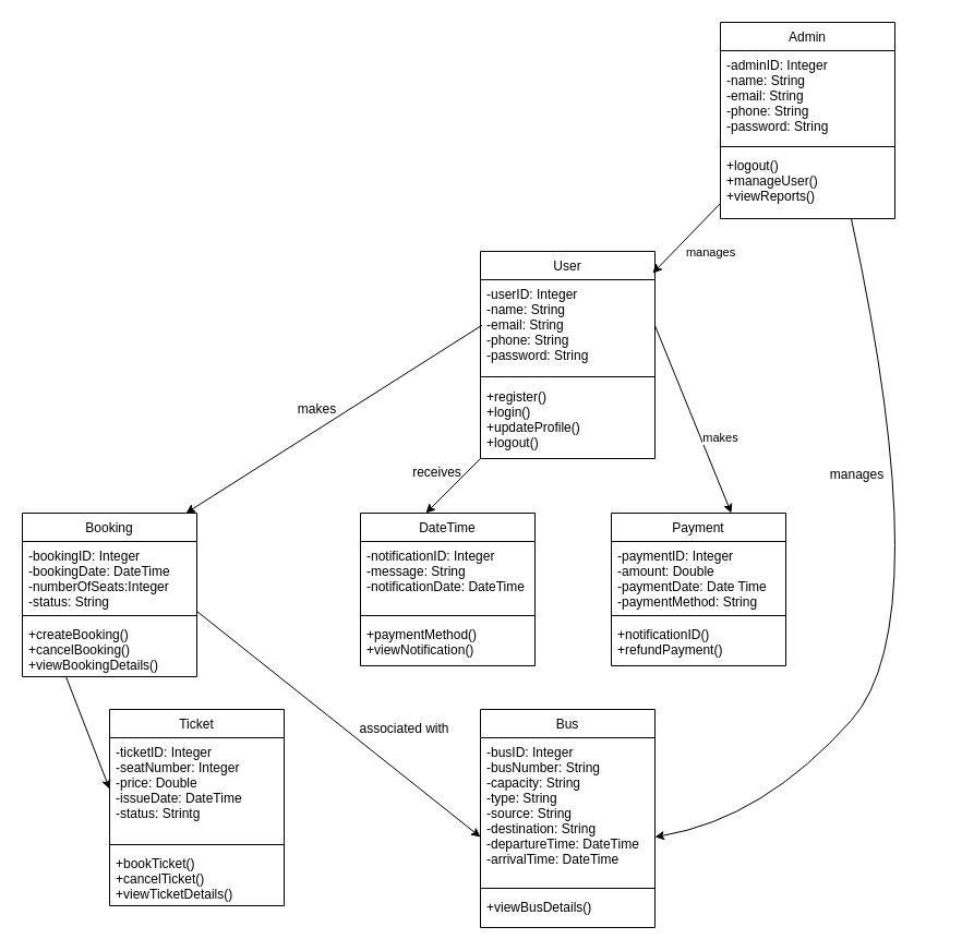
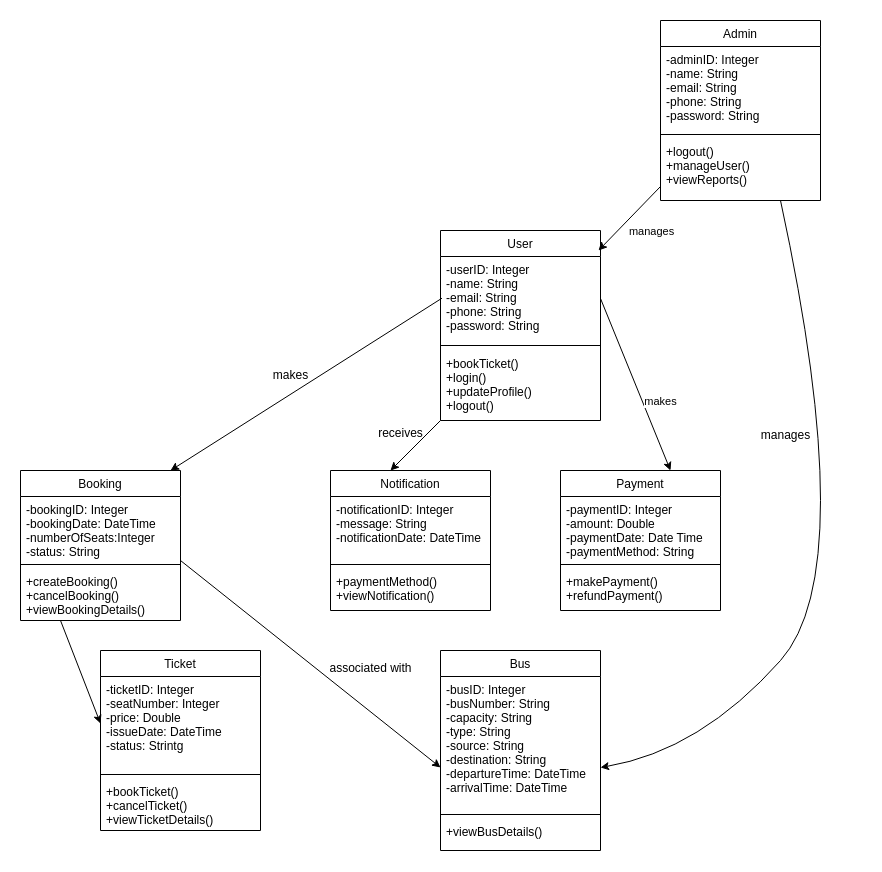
  <mxCell id="0" />
  <mxCell id="1" parent="0" />
  <mxCell id="2" value="Booking" style="swimlane;fontStyle=0;align=center;verticalAlign=top;childLayout=stackLayout;horizontal=1;startSize=26;horizontalStack=0;resizeParent=1;resizeLast=0;collapsible=1;marginBottom=0;rounded=0;shadow=0;strokeWidth=1;" parent="1" vertex="1"><mxGeometry x="20" y="470" width="160" height="150" as="geometry"><mxRectangle x="230" y="140" width="160" height="26" as="alternateBounds" /></mxGeometry></mxCell>
  <mxCell id="3" value="-bookingID: Integer&#10;-bookingDate: DateTime&#10;-numberOfSeats:Integer&#10;-status: String" style="text;align=left;verticalAlign=top;spacingLeft=4;spacingRight=4;overflow=hidden;rotatable=0;points=[[0,0.5],[1,0.5]];portConstraint=eastwest;" parent="2" vertex="1"><mxGeometry y="26" width="160" height="64" as="geometry" /></mxCell>
  <mxCell id="4" value="" style="line;html=1;strokeWidth=1;align=left;verticalAlign=middle;spacingTop=-1;spacingLeft=3;spacingRight=3;rotatable=0;labelPosition=right;points=[];portConstraint=eastwest;" parent="2" vertex="1"><mxGeometry y="90" width="160" height="8" as="geometry" /></mxCell>
  <mxCell id="5" value="+createBooking()&#10;+cancelBooking()&#10;+viewBookingDetails()" style="text;align=left;verticalAlign=top;spacingLeft=4;spacingRight=4;overflow=hidden;rotatable=0;points=[[0,0.5],[1,0.5]];portConstraint=eastwest;" parent="2" vertex="1"><mxGeometry y="98" width="160" height="52" as="geometry" /></mxCell>
  <mxCell id="6" value="Admin" style="swimlane;fontStyle=0;align=center;verticalAlign=top;childLayout=stackLayout;horizontal=1;startSize=26;horizontalStack=0;resizeParent=1;resizeLast=0;collapsible=1;marginBottom=0;rounded=0;shadow=0;strokeWidth=1;" parent="1" vertex="1"><mxGeometry x="660" y="20" width="160" height="180" as="geometry"><mxRectangle x="550" y="140" width="160" height="26" as="alternateBounds" /></mxGeometry></mxCell>
  <mxCell id="7" value="-adminID: Integer&#10;-name: String&#10;-email: String&#10;-phone: String&#10;-password: String" style="text;align=left;verticalAlign=top;spacingLeft=4;spacingRight=4;overflow=hidden;rotatable=0;points=[[0,0.5],[1,0.5]];portConstraint=eastwest;" parent="6" vertex="1"><mxGeometry y="26" width="160" height="84" as="geometry" /></mxCell>
  <mxCell id="8" value="" style="line;html=1;strokeWidth=1;align=left;verticalAlign=middle;spacingTop=-1;spacingLeft=3;spacingRight=3;rotatable=0;labelPosition=right;points=[];portConstraint=eastwest;" parent="6" vertex="1"><mxGeometry y="110" width="160" height="8" as="geometry" /></mxCell>
  <mxCell id="9" value="+logout()&#10;+manageUser()&#10;+viewReports()&#10;" style="text;align=left;verticalAlign=top;spacingLeft=4;spacingRight=4;overflow=hidden;rotatable=0;points=[[0,0.5],[1,0.5]];portConstraint=eastwest;" parent="6" vertex="1"><mxGeometry y="118" width="160" height="4" as="geometry" /></mxCell>
  <mxCell id="10" value="User" style="swimlane;fontStyle=0;align=center;verticalAlign=top;childLayout=stackLayout;horizontal=1;startSize=26;horizontalStack=0;resizeParent=1;resizeLast=0;collapsible=1;marginBottom=0;rounded=0;shadow=0;strokeWidth=1;" parent="1" vertex="1"><mxGeometry x="440" y="230" width="160" height="190" as="geometry"><mxRectangle x="550" y="140" width="160" height="26" as="alternateBounds" /></mxGeometry></mxCell>
  <mxCell id="11" value="-userID: Integer&#10;-name: String&#10;-email: String&#10;-phone: String&#10;-password: String" style="text;align=left;verticalAlign=top;spacingLeft=4;spacingRight=4;overflow=hidden;rotatable=0;points=[[0,0.5],[1,0.5]];portConstraint=eastwest;" parent="10" vertex="1"><mxGeometry y="26" width="160" height="84" as="geometry" /></mxCell>
  <mxCell id="12" value="" style="line;html=1;strokeWidth=1;align=left;verticalAlign=middle;spacingTop=-1;spacingLeft=3;spacingRight=3;rotatable=0;labelPosition=right;points=[];portConstraint=eastwest;" parent="10" vertex="1"><mxGeometry y="110" width="160" height="10" as="geometry" /></mxCell>
- <mxCell id="13" value="+register()&#10;+login()&#10;+updateProfile()&#10;+logout()" style="text;align=left;verticalAlign=top;spacingLeft=4;spacingRight=4;overflow=hidden;rotatable=0;points=[[0,0.5],[1,0.5]];portConstraint=eastwest;" parent="10" vertex="1"><mxGeometry y="120" width="160" height="70" as="geometry" /></mxCell>
- <mxCell id="14" value="DateTime" style="swimlane;fontStyle=0;align=center;verticalAlign=top;childLayout=stackLayout;horizontal=1;startSize=26;horizontalStack=0;resizeParent=1;resizeLast=0;collapsible=1;marginBottom=0;rounded=0;shadow=0;strokeWidth=1;" parent="1" vertex="1"><mxGeometry x="330" y="470" width="160" height="140" as="geometry"><mxRectangle x="230" y="140" width="160" height="26" as="alternateBounds" /></mxGeometry></mxCell>
+ <mxCell id="13" value="+bookTicket()&#10;+login()&#10;+updateProfile()&#10;+logout()" style="text;align=left;verticalAlign=top;spacingLeft=4;spacingRight=4;overflow=hidden;rotatable=0;points=[[0,0.5],[1,0.5]];portConstraint=eastwest;" parent="10" vertex="1"><mxGeometry y="120" width="160" height="70" as="geometry" /></mxCell>
+ <mxCell id="14" value="Notification" style="swimlane;fontStyle=0;align=center;verticalAlign=top;childLayout=stackLayout;horizontal=1;startSize=26;horizontalStack=0;resizeParent=1;resizeLast=0;collapsible=1;marginBottom=0;rounded=0;shadow=0;strokeWidth=1;" parent="1" vertex="1"><mxGeometry x="330" y="470" width="160" height="140" as="geometry"><mxRectangle x="230" y="140" width="160" height="26" as="alternateBounds" /></mxGeometry></mxCell>
  <mxCell id="15" value="-notificationID: Integer&#10;-message: String&#10;-notificationDate: DateTime" style="text;align=left;verticalAlign=top;spacingLeft=4;spacingRight=4;overflow=hidden;rotatable=0;points=[[0,0.5],[1,0.5]];portConstraint=eastwest;rounded=0;shadow=0;html=0;" parent="14" vertex="1"><mxGeometry y="26" width="160" height="64" as="geometry" /></mxCell>
  <mxCell id="16" value="" style="line;html=1;strokeWidth=1;align=left;verticalAlign=middle;spacingTop=-1;spacingLeft=3;spacingRight=3;rotatable=0;labelPosition=right;points=[];portConstraint=eastwest;" parent="14" vertex="1"><mxGeometry y="90" width="160" height="8" as="geometry" /></mxCell>
  <mxCell id="17" value="+paymentMethod()&#10;+viewNotification()" style="text;align=left;verticalAlign=top;spacingLeft=4;spacingRight=4;overflow=hidden;rotatable=0;points=[[0,0.5],[1,0.5]];portConstraint=eastwest;" parent="14" vertex="1"><mxGeometry y="98" width="160" height="42" as="geometry" /></mxCell>
  <mxCell id="18" value="Payment" style="swimlane;fontStyle=0;align=center;verticalAlign=top;childLayout=stackLayout;horizontal=1;startSize=26;horizontalStack=0;resizeParent=1;resizeLast=0;collapsible=1;marginBottom=0;rounded=0;shadow=0;strokeWidth=1;" parent="1" vertex="1"><mxGeometry x="560" y="470" width="160" height="140" as="geometry"><mxRectangle x="230" y="140" width="160" height="26" as="alternateBounds" /></mxGeometry></mxCell>
  <mxCell id="19" value="-paymentID: Integer&#10;-amount: Double&#10;-paymentDate: Date Time&#10;-paymentMethod: String" style="text;align=left;verticalAlign=top;spacingLeft=4;spacingRight=4;overflow=hidden;rotatable=0;points=[[0,0.5],[1,0.5]];portConstraint=eastwest;" parent="18" vertex="1"><mxGeometry y="26" width="160" height="64" as="geometry" /></mxCell>
  <mxCell id="20" value="" style="line;html=1;strokeWidth=1;align=left;verticalAlign=middle;spacingTop=-1;spacingLeft=3;spacingRight=3;rotatable=0;labelPosition=right;points=[];portConstraint=eastwest;" parent="18" vertex="1"><mxGeometry y="90" width="160" height="8" as="geometry" /></mxCell>
- <mxCell id="21" value="+notificationID()&#10;+refundPayment()" style="text;align=left;verticalAlign=top;spacingLeft=4;spacingRight=4;overflow=hidden;rotatable=0;points=[[0,0.5],[1,0.5]];portConstraint=eastwest;" parent="18" vertex="1"><mxGeometry y="98" width="160" height="42" as="geometry" /></mxCell>
+ <mxCell id="21" value="+makePayment()&#10;+refundPayment()" style="text;align=left;verticalAlign=top;spacingLeft=4;spacingRight=4;overflow=hidden;rotatable=0;points=[[0,0.5],[1,0.5]];portConstraint=eastwest;" parent="18" vertex="1"><mxGeometry y="98" width="160" height="42" as="geometry" /></mxCell>
  <mxCell id="22" value="Bus" style="swimlane;fontStyle=0;align=center;verticalAlign=top;childLayout=stackLayout;horizontal=1;startSize=26;horizontalStack=0;resizeParent=1;resizeLast=0;collapsible=1;marginBottom=0;rounded=0;shadow=0;strokeWidth=1;" parent="1" vertex="1"><mxGeometry x="440" y="650" width="160" height="200" as="geometry"><mxRectangle x="550" y="140" width="160" height="26" as="alternateBounds" /></mxGeometry></mxCell>
  <mxCell id="23" value="-busID: Integer&#10;-busNumber: String&#10;-capacity: String&#10;-type: String&#10;-source: String&#10;-destination: String&#10;-departureTime: DateTime&#10;-arrivalTime: DateTime" style="text;align=left;verticalAlign=top;spacingLeft=4;spacingRight=4;overflow=hidden;rotatable=0;points=[[0,0.5],[1,0.5]];portConstraint=eastwest;" parent="22" vertex="1"><mxGeometry y="26" width="160" height="134" as="geometry" /></mxCell>
  <mxCell id="24" value="" style="line;html=1;strokeWidth=1;align=left;verticalAlign=middle;spacingTop=-1;spacingLeft=3;spacingRight=3;rotatable=0;labelPosition=right;points=[];portConstraint=eastwest;" parent="22" vertex="1"><mxGeometry y="160" width="160" height="8" as="geometry" /></mxCell>
  <mxCell id="25" value="+viewBusDetails()" style="text;align=left;verticalAlign=top;spacingLeft=4;spacingRight=4;overflow=hidden;rotatable=0;points=[[0,0.5],[1,0.5]];portConstraint=eastwest;" parent="22" vertex="1"><mxGeometry y="168" width="160" height="26" as="geometry" /></mxCell>
  <mxCell id="26" value="Ticket" style="swimlane;fontStyle=0;align=center;verticalAlign=top;childLayout=stackLayout;horizontal=1;startSize=26;horizontalStack=0;resizeParent=1;resizeLast=0;collapsible=1;marginBottom=0;rounded=0;shadow=0;strokeWidth=1;" parent="1" vertex="1"><mxGeometry x="100" y="650" width="160" height="180" as="geometry"><mxRectangle x="550" y="140" width="160" height="26" as="alternateBounds" /></mxGeometry></mxCell>
  <mxCell id="27" value="-ticketID: Integer&#10;-seatNumber: Integer&#10;-price: Double&#10;-issueDate: DateTime&#10;-status: Strintg&#10;" style="text;align=left;verticalAlign=top;spacingLeft=4;spacingRight=4;overflow=hidden;rotatable=0;points=[[0,0.5],[1,0.5]];portConstraint=eastwest;" parent="26" vertex="1"><mxGeometry y="26" width="160" height="94" as="geometry" /></mxCell>
  <mxCell id="28" value="" style="line;html=1;strokeWidth=1;align=left;verticalAlign=middle;spacingTop=-1;spacingLeft=3;spacingRight=3;rotatable=0;labelPosition=right;points=[];portConstraint=eastwest;" parent="26" vertex="1"><mxGeometry y="120" width="160" height="8" as="geometry" /></mxCell>
  <mxCell id="29" value="+bookTicket()&#10;+cancelTicket()&#10;+viewTicketDetails()&#10;" style="text;align=left;verticalAlign=top;spacingLeft=4;spacingRight=4;overflow=hidden;rotatable=0;points=[[0,0.5],[1,0.5]];portConstraint=eastwest;" parent="26" vertex="1"><mxGeometry y="128" width="160" height="52" as="geometry" /></mxCell>
  <mxCell id="30" value="" style="curved=1;endArrow=classic;html=1;rounded=0;entryX=1;entryY=0.5;entryDx=0;entryDy=0;exitX=0.75;exitY=1;exitDx=0;exitDy=0;" parent="1" source="6" edge="1"><mxGeometry width="50" height="50" relative="1" as="geometry"><mxPoint x="796.8" y="236.286" as="sourcePoint" /><mxPoint x="600" y="767" as="targetPoint" /><Array as="points"><mxPoint x="860" y="570" /><mxPoint x="700" y="750" /></Array></mxGeometry></mxCell>
  <mxCell id="31" value="" style="endArrow=classic;html=1;rounded=0;" parent="1" edge="1"><mxGeometry width="50" height="50" relative="1" as="geometry"><mxPoint x="440" y="420" as="sourcePoint" /><mxPoint x="390" y="470" as="targetPoint" /></mxGeometry></mxCell>
  <mxCell id="32" value="" style="endArrow=classic;html=1;rounded=0;exitX=0.009;exitY=0.989;exitDx=0;exitDy=0;exitPerimeter=0;" parent="1" edge="1"><mxGeometry width="50" height="50" relative="1" as="geometry"><mxPoint x="441.44" y="297.714" as="sourcePoint" /><mxPoint x="170" y="470" as="targetPoint" /><Array as="points" /></mxGeometry></mxCell>
  <mxCell id="33" value="" style="endArrow=classic;html=1;rounded=0;" parent="1" edge="1"><mxGeometry width="50" height="50" relative="1" as="geometry"><mxPoint x="660" y="186" as="sourcePoint" /><mxPoint x="598" y="250" as="targetPoint" /></mxGeometry></mxCell>
  <mxCell id="34" value="manages" style="edgeLabel;html=1;align=center;verticalAlign=middle;resizable=0;points=[];" parent="33" vertex="1" connectable="0"><mxGeometry x="-0.064" y="1" relative="1" as="geometry"><mxPoint x="19" y="14" as="offset" /></mxGeometry></mxCell>
  <mxCell id="35" value="" style="endArrow=classic;html=1;rounded=0;entryX=0;entryY=0.5;entryDx=0;entryDy=0;" parent="1" target="27" edge="1"><mxGeometry width="50" height="50" relative="1" as="geometry"><mxPoint x="60" y="620" as="sourcePoint" /><mxPoint x="60" y="668" as="targetPoint" /><Array as="points" /></mxGeometry></mxCell>
  <mxCell id="36" value="" style="endArrow=classic;html=1;rounded=0;entryX=0;entryY=0.5;entryDx=0;entryDy=0;" parent="1" edge="1"><mxGeometry width="50" height="50" relative="1" as="geometry"><mxPoint x="180" y="560" as="sourcePoint" /><mxPoint x="440" y="767" as="targetPoint" /></mxGeometry></mxCell>
  <mxCell id="37" value="" style="endArrow=classic;html=1;rounded=0;exitX=1;exitY=0.5;exitDx=0;exitDy=0;" parent="1" source="11" edge="1"><mxGeometry width="50" height="50" relative="1" as="geometry"><mxPoint x="610" y="430" as="sourcePoint" /><mxPoint x="670" y="470" as="targetPoint" /><Array as="points" /></mxGeometry></mxCell>
  <mxCell id="38" value="makes" style="edgeLabel;html=1;align=center;verticalAlign=middle;resizable=0;points=[];" parent="37" vertex="1" connectable="0"><mxGeometry x="0.145" y="3" relative="1" as="geometry"><mxPoint x="17" y="5" as="offset" /></mxGeometry></mxCell>
  <mxCell id="39" value="manages" style="text;html=1;align=center;verticalAlign=middle;resizable=0;points=[];autosize=1;strokeColor=none;fillColor=none;" parent="1" vertex="1"><mxGeometry x="750" y="420" width="70" height="30" as="geometry" /></mxCell>
  <mxCell id="40" value="makes" style="text;html=1;align=center;verticalAlign=middle;resizable=0;points=[];autosize=1;strokeColor=none;fillColor=none;" parent="1" vertex="1"><mxGeometry x="260" y="360" width="60" height="30" as="geometry" /></mxCell>
  <mxCell id="41" value="receives" style="text;html=1;align=center;verticalAlign=middle;resizable=0;points=[];autosize=1;strokeColor=none;fillColor=none;" parent="1" vertex="1"><mxGeometry x="365" y="418" width="70" height="30" as="geometry" /></mxCell>
  <mxCell id="42" value="associated with" style="text;html=1;align=center;verticalAlign=middle;resizable=0;points=[];autosize=1;strokeColor=none;fillColor=none;" parent="1" vertex="1"><mxGeometry x="315" y="653" width="110" height="30" as="geometry" /></mxCell>
